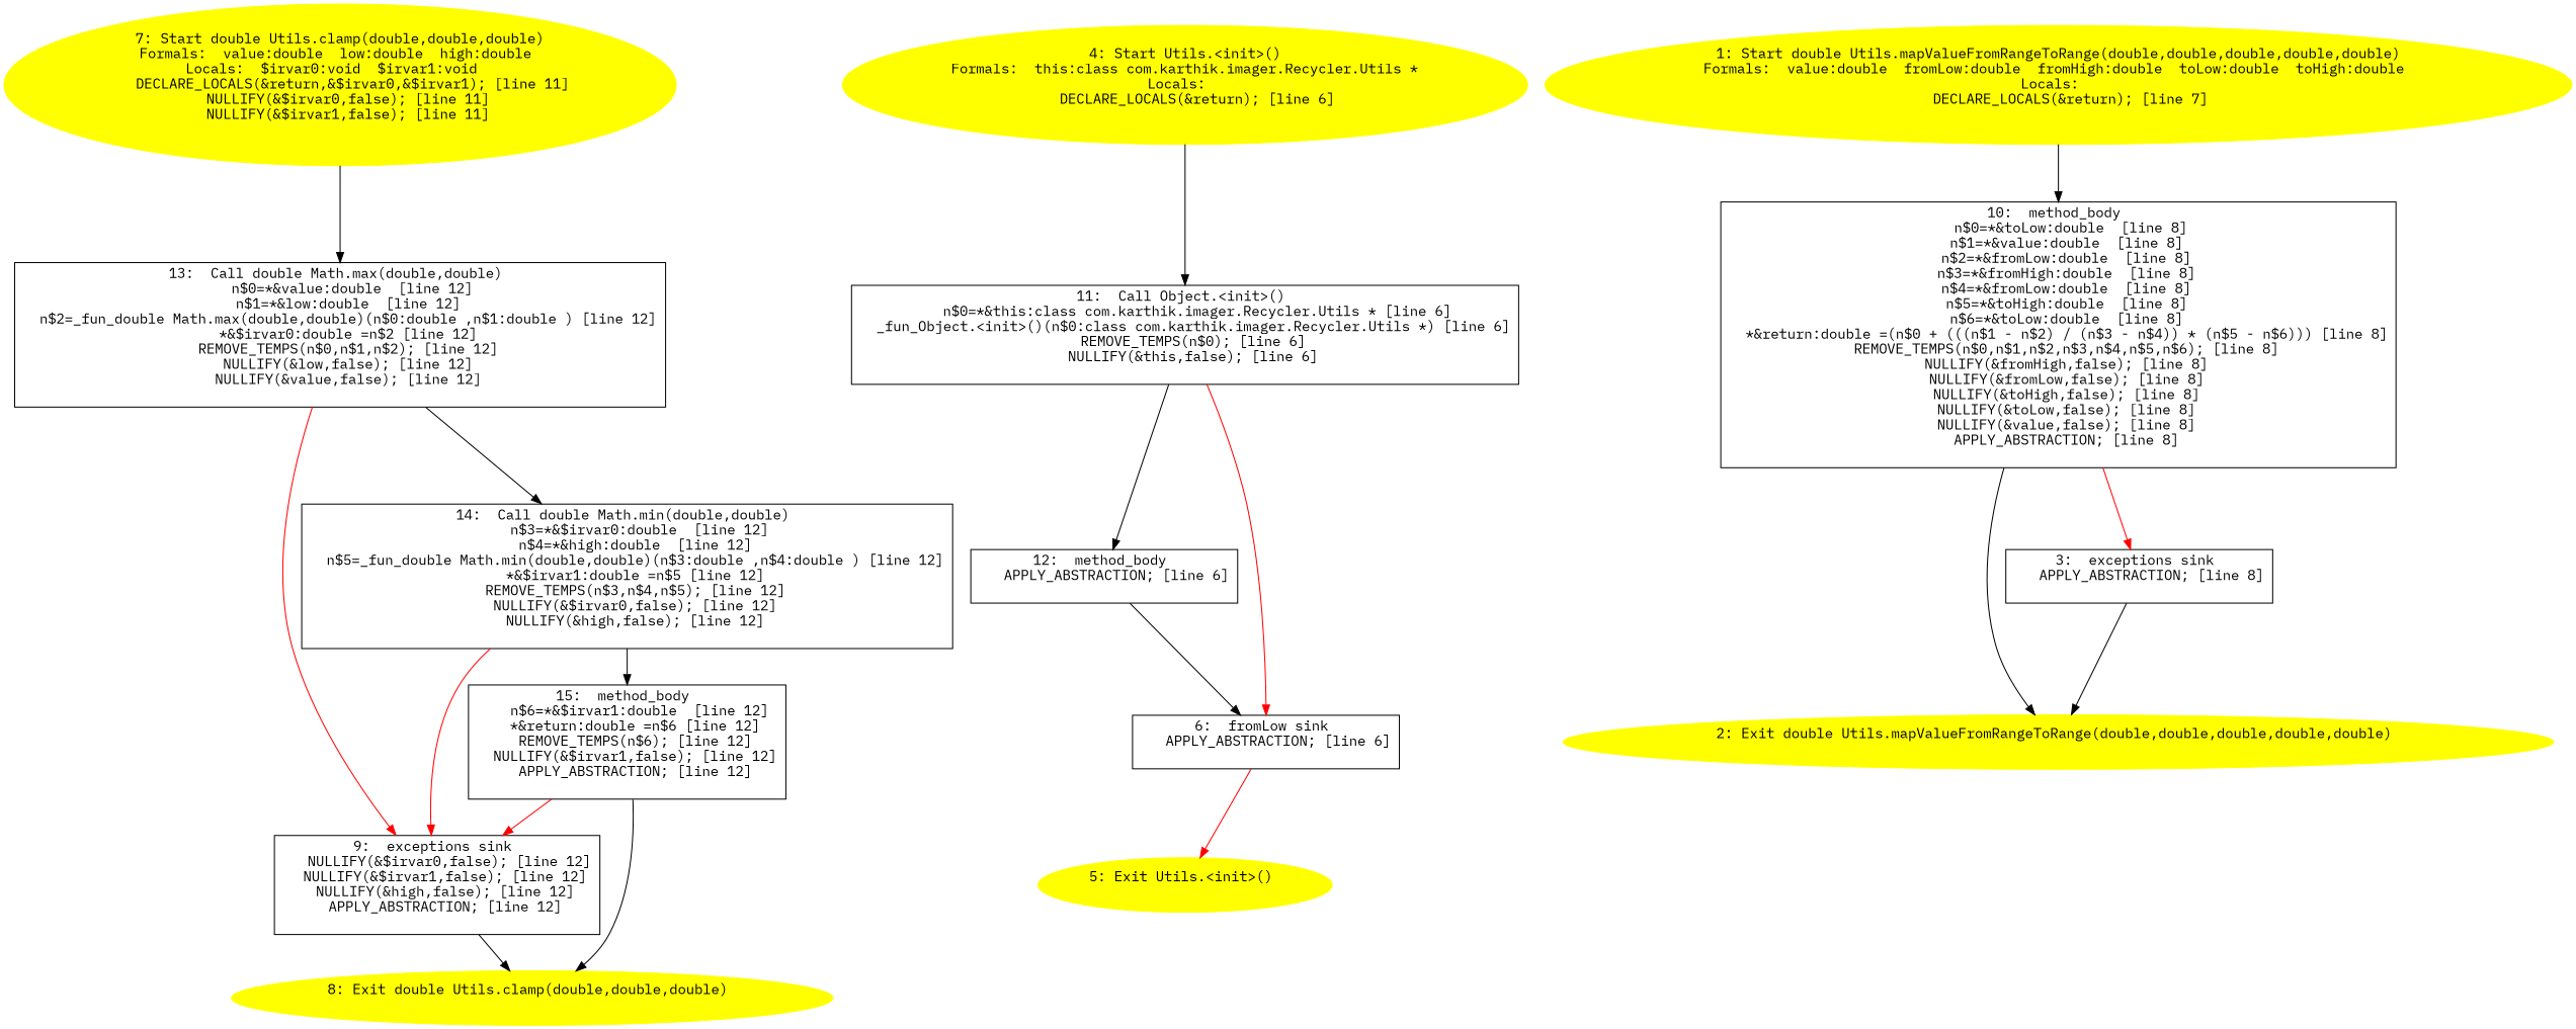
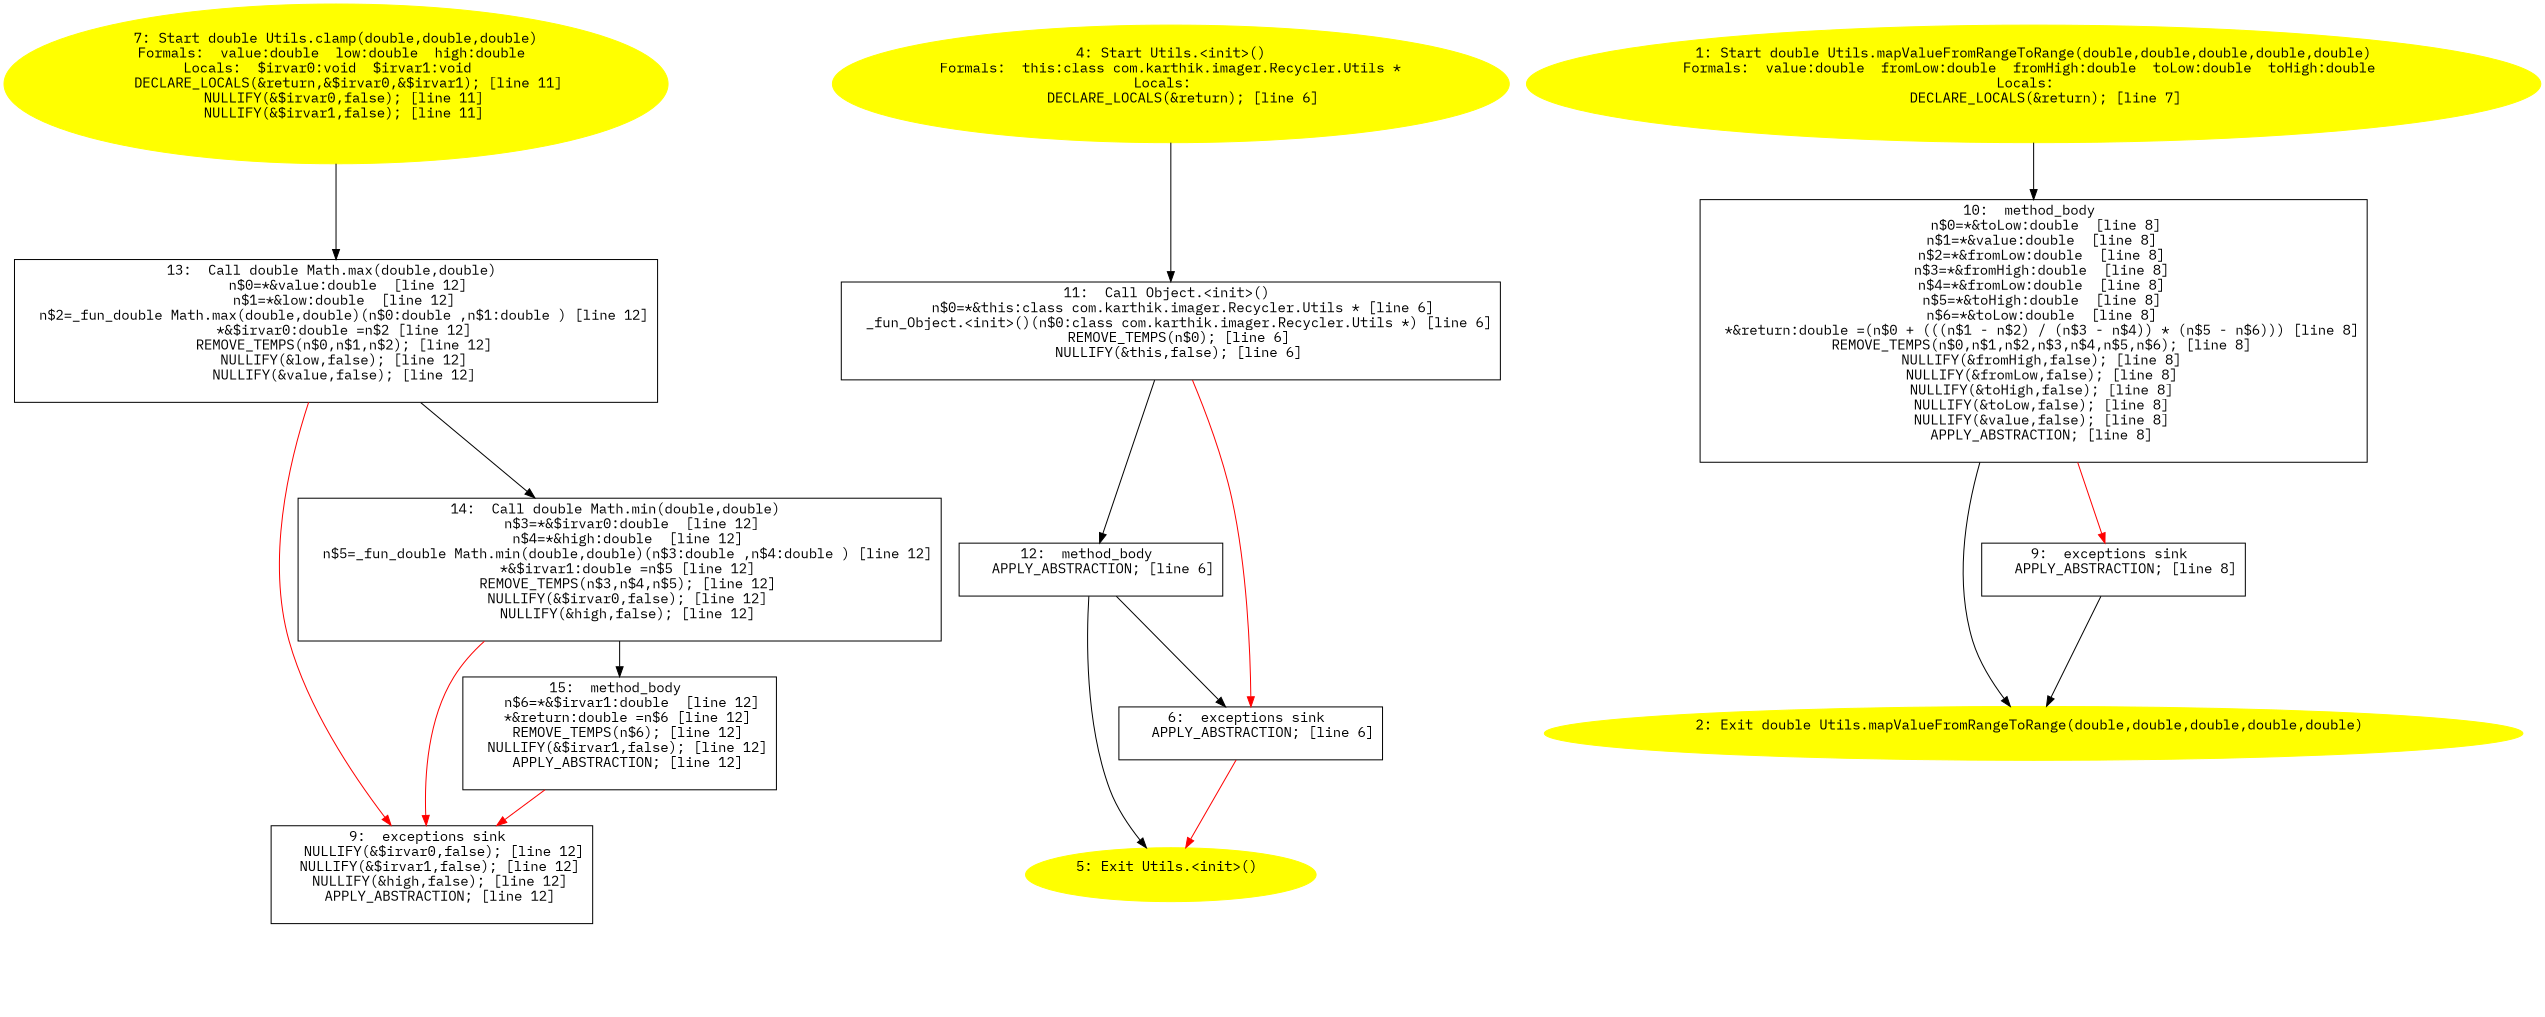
  digraph {
    fontname="IBM Plex Mono"
    node [fontname="IBM Plex Mono" shape=box]
    edge [fontname="IBM Plex Mono"]
    n1 [label="15:  method_body \n   n$6=*&$irvar1:double  [line 12]\n  *&return:double =n$6 [line 12]\n  REMOVE_TEMPS(n$6); [line 12]\n  NULLIFY(&$irvar1,false); [line 12]\n  APPLY_ABSTRACTION; [line 12]\n "]
-   n2 [color=yellow label="8: Exit double Utils.clamp(double,double,double) \n  " style=filled shape=""]
    n3 [label="9:  exceptions sink \n   NULLIFY(&$irvar0,false); [line 12]\n  NULLIFY(&$irvar1,false); [line 12]\n  NULLIFY(&high,false); [line 12]\n  APPLY_ABSTRACTION; [line 12]\n "]
    n4 [label="14:  Call double Math.min(double,double) \n   n$3=*&$irvar0:double  [line 12]\n  n$4=*&high:double  [line 12]\n  n$5=_fun_double Math.min(double,double)(n$3:double ,n$4:double ) [line 12]\n  *&$irvar1:double =n$5 [line 12]\n  REMOVE_TEMPS(n$3,n$4,n$5); [line 12]\n  NULLIFY(&$irvar0,false); [line 12]\n  NULLIFY(&high,false); [line 12]\n "]
    n5 [label="13:  Call double Math.max(double,double) \n   n$0=*&value:double  [line 12]\n  n$1=*&low:double  [line 12]\n  n$2=_fun_double Math.max(double,double)(n$0:double ,n$1:double ) [line 12]\n  *&$irvar0:double =n$2 [line 12]\n  REMOVE_TEMPS(n$0,n$1,n$2); [line 12]\n  NULLIFY(&low,false); [line 12]\n  NULLIFY(&value,false); [line 12]\n "]
    n6 [label="12:  method_body \n   APPLY_ABSTRACTION; [line 6]\n "]
    n7 [color=yellow label="5: Exit Utils.<init>() \n  " style=filled shape=""]
-   n8 [label="6:  fromLow sink \n   APPLY_ABSTRACTION; [line 6]\n "]
+   n8 [label="6:  exceptions sink \n   APPLY_ABSTRACTION; [line 6]\n "]
    n9 [label="11:  Call Object.<init>() \n   n$0=*&this:class com.karthik.imager.Recycler.Utils * [line 6]\n  _fun_Object.<init>()(n$0:class com.karthik.imager.Recycler.Utils *) [line 6]\n  REMOVE_TEMPS(n$0); [line 6]\n  NULLIFY(&this,false); [line 6]\n "]
    n10 [label="10:  method_body \n   n$0=*&toLow:double  [line 8]\n  n$1=*&value:double  [line 8]\n  n$2=*&fromLow:double  [line 8]\n  n$3=*&fromHigh:double  [line 8]\n  n$4=*&fromLow:double  [line 8]\n  n$5=*&toHigh:double  [line 8]\n  n$6=*&toLow:double  [line 8]\n  *&return:double =(n$0 + (((n$1 - n$2) / (n$3 - n$4)) * (n$5 - n$6))) [line 8]\n  REMOVE_TEMPS(n$0,n$1,n$2,n$3,n$4,n$5,n$6); [line 8]\n  NULLIFY(&fromHigh,false); [line 8]\n  NULLIFY(&fromLow,false); [line 8]\n  NULLIFY(&toHigh,false); [line 8]\n  NULLIFY(&toLow,false); [line 8]\n  NULLIFY(&value,false); [line 8]\n  APPLY_ABSTRACTION; [line 8]\n "]
    n11 [color=yellow label="2: Exit double Utils.mapValueFromRangeToRange(double,double,double,double,double) \n  " style=filled shape=""]
-   n12 [label="3:  exceptions sink \n   APPLY_ABSTRACTION; [line 8]\n "]
+   n12 [label="9:  exceptions sink \n   APPLY_ABSTRACTION; [line 8]\n "]
    n13 [color=yellow label="7: Start double Utils.clamp(double,double,double)\nFormals:  value:double  low:double  high:double \nLocals:  $irvar0:void  $irvar1:void  \n   DECLARE_LOCALS(&return,&$irvar0,&$irvar1); [line 11]\n  NULLIFY(&$irvar0,false); [line 11]\n  NULLIFY(&$irvar1,false); [line 11]\n " style=filled shape=""]
    n14 [color=yellow label="4: Start Utils.<init>()\nFormals:  this:class com.karthik.imager.Recycler.Utils *\nLocals:  \n   DECLARE_LOCALS(&return); [line 6]\n " style=filled shape=""]
    n15 [color=yellow label="1: Start double Utils.mapValueFromRangeToRange(double,double,double,double,double)\nFormals:  value:double  fromLow:double  fromHigh:double  toLow:double  toHigh:double \nLocals:  \n   DECLARE_LOCALS(&return); [line 7]\n " style=filled shape=""]
-   n1 -> n2
    n1 -> n3 [color=red]
-   n3 -> n2
    n4 -> n1
    n4 -> n3 [color=red]
    n5 -> n3 [color=red]
    n5 -> n4
+   n6 -> n7
    n6 -> n8 [color=black]
    n8 -> n7 [color=red]
    n9 -> n6
    n9 -> n8 [color=red]
    n10 -> n11
    n10 -> n12 [color=red]
    n12 -> n11
    n13 -> n5
    n14 -> n9
    n15 -> n10
  }
